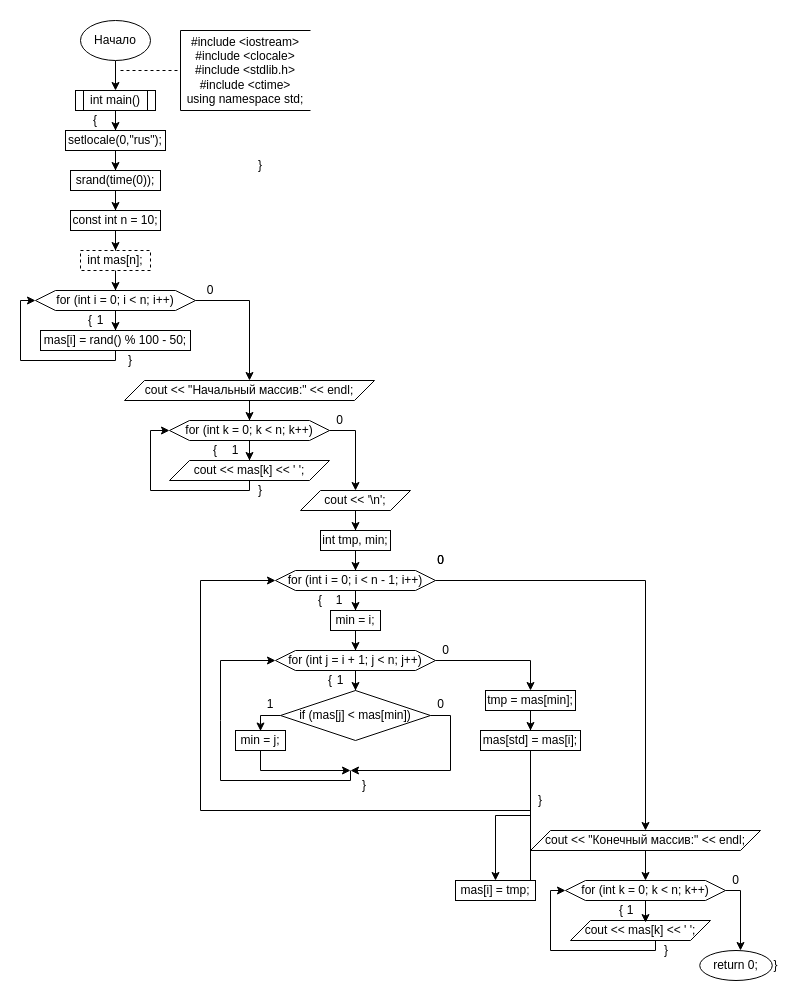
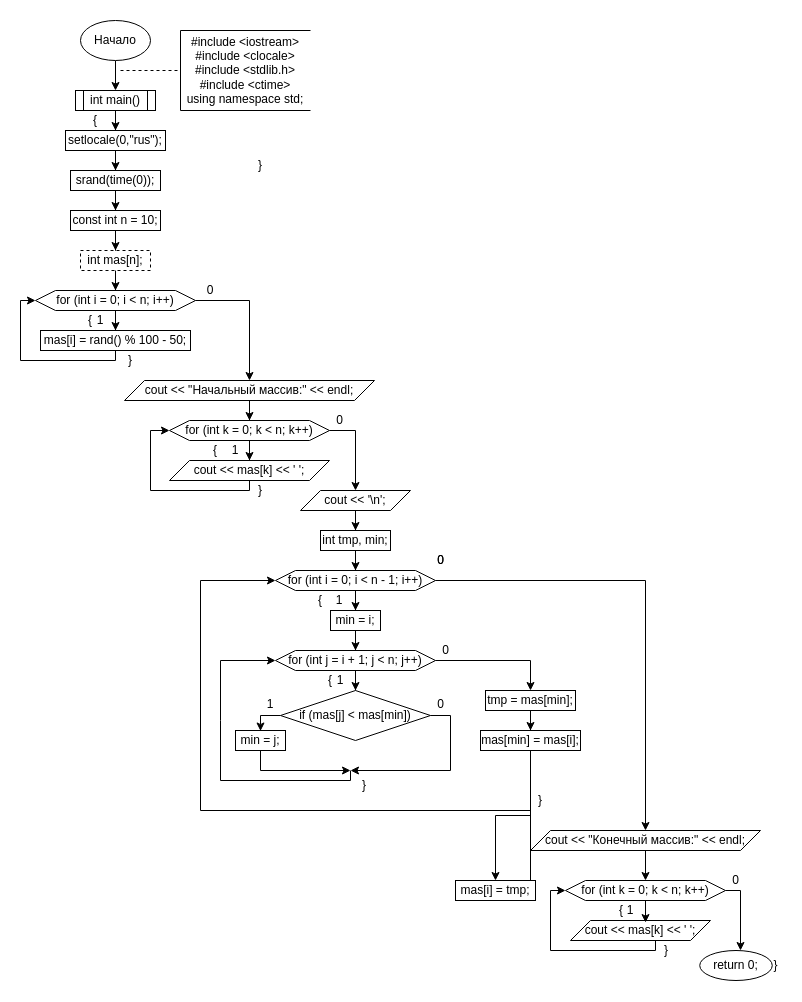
  <mxCell id="0" />
  <mxCell id="1" parent="0" />
  <mxCell id="2" style="edgeStyle=orthogonalEdgeStyle;rounded=0;orthogonalLoop=1;jettySize=auto;html=1;entryX=0.5;entryY=0;entryDx=0;entryDy=0;" parent="1" source="3" target="6" edge="1"><mxGeometry relative="1" as="geometry" /></mxCell>
  <mxCell id="3" value="Начало" style="ellipse;whiteSpace=wrap;html=1;" parent="1" vertex="1"><mxGeometry x="80" y="20" width="70" height="40" as="geometry" /></mxCell>
  <mxCell id="4" value="&lt;div&gt;#include &amp;lt;iostream&amp;gt;&lt;/div&gt;&lt;div&gt;#include &amp;lt;clocale&amp;gt;&lt;/div&gt;&lt;div&gt;#include &amp;lt;stdlib.h&amp;gt;&lt;/div&gt;&lt;div&gt;#include &amp;lt;ctime&amp;gt;&lt;/div&gt;&lt;div&gt;using namespace std;&lt;/div&gt;" style="text;html=1;align=center;verticalAlign=middle;whiteSpace=wrap;rounded=0;" parent="1" vertex="1"><mxGeometry x="180" y="30" width="130" height="80" as="geometry" /></mxCell>
  <mxCell id="5" style="edgeStyle=orthogonalEdgeStyle;rounded=0;orthogonalLoop=1;jettySize=auto;html=1;" parent="1" source="6" target="18" edge="1"><mxGeometry relative="1" as="geometry" /></mxCell>
  <mxCell id="6" value="int main()" style="shape=process;whiteSpace=wrap;html=1;backgroundOutline=1;" parent="1" vertex="1"><mxGeometry x="75" y="90" width="80" height="20" as="geometry" /></mxCell>
  <mxCell id="7" value="" style="endArrow=none;dashed=1;html=1;rounded=0;entryX=0;entryY=0.5;entryDx=0;entryDy=0;" parent="1" target="4" edge="1"><mxGeometry width="50" height="50" relative="1" as="geometry"><mxPoint x="120" y="70" as="sourcePoint" /><mxPoint x="250" y="150" as="targetPoint" /></mxGeometry></mxCell>
  <mxCell id="8" value="" style="endArrow=none;html=1;rounded=0;entryX=0;entryY=0;entryDx=0;entryDy=0;exitX=0;exitY=1;exitDx=0;exitDy=0;" parent="1" source="4" target="4" edge="1"><mxGeometry width="50" height="50" relative="1" as="geometry"><mxPoint x="220" y="200" as="sourcePoint" /><mxPoint x="270" y="150" as="targetPoint" /></mxGeometry></mxCell>
  <mxCell id="9" value="" style="endArrow=none;html=1;rounded=0;exitX=0;exitY=0;exitDx=0;exitDy=0;entryX=1;entryY=0;entryDx=0;entryDy=0;" parent="1" source="4" target="4" edge="1"><mxGeometry width="50" height="50" relative="1" as="geometry"><mxPoint x="210" y="210" as="sourcePoint" /><mxPoint x="260" y="160" as="targetPoint" /></mxGeometry></mxCell>
  <mxCell id="10" value="" style="endArrow=none;html=1;rounded=0;exitX=0;exitY=1;exitDx=0;exitDy=0;entryX=1;entryY=1;entryDx=0;entryDy=0;" parent="1" source="4" target="4" edge="1"><mxGeometry width="50" height="50" relative="1" as="geometry"><mxPoint x="180" y="190" as="sourcePoint" /><mxPoint x="230" y="140" as="targetPoint" /></mxGeometry></mxCell>
  <mxCell id="11" style="edgeStyle=orthogonalEdgeStyle;rounded=0;orthogonalLoop=1;jettySize=auto;html=1;entryX=0.5;entryY=0;entryDx=0;entryDy=0;" parent="1" source="12" target="23" edge="1"><mxGeometry relative="1" as="geometry" /></mxCell>
  <mxCell id="12" value="int mas[n];" style="rounded=0;whiteSpace=wrap;html=1;dashed=1;" parent="1" vertex="1"><mxGeometry x="80" y="250" width="70" height="20" as="geometry" /></mxCell>
  <mxCell id="13" style="edgeStyle=orthogonalEdgeStyle;rounded=0;orthogonalLoop=1;jettySize=auto;html=1;entryX=0.5;entryY=0;entryDx=0;entryDy=0;" parent="1" source="14" target="12" edge="1"><mxGeometry relative="1" as="geometry" /></mxCell>
  <mxCell id="14" value="const int n = 10;" style="rounded=0;whiteSpace=wrap;html=1;" parent="1" vertex="1"><mxGeometry x="70" y="210" width="90" height="20" as="geometry" /></mxCell>
  <mxCell id="15" style="edgeStyle=orthogonalEdgeStyle;rounded=0;orthogonalLoop=1;jettySize=auto;html=1;" parent="1" source="16" target="14" edge="1"><mxGeometry relative="1" as="geometry" /></mxCell>
  <mxCell id="16" value="srand(time(0));" style="rounded=0;whiteSpace=wrap;html=1;" parent="1" vertex="1"><mxGeometry x="70" y="170" width="90" height="20" as="geometry" /></mxCell>
  <mxCell id="17" style="edgeStyle=orthogonalEdgeStyle;rounded=0;orthogonalLoop=1;jettySize=auto;html=1;" parent="1" source="18" target="16" edge="1"><mxGeometry relative="1" as="geometry" /></mxCell>
  <mxCell id="18" value="setlocale(0,&quot;rus&quot;);" style="rounded=0;whiteSpace=wrap;html=1;" parent="1" vertex="1"><mxGeometry x="65" y="130" width="100" height="20" as="geometry" /></mxCell>
  <mxCell id="19" value="{" style="text;html=1;align=center;verticalAlign=middle;whiteSpace=wrap;rounded=0;" parent="1" vertex="1"><mxGeometry x="80" y="110" width="30" height="20" as="geometry" /></mxCell>
  <mxCell id="20" value="}" style="text;html=1;align=center;verticalAlign=middle;whiteSpace=wrap;rounded=0;" parent="1" vertex="1"><mxGeometry x="250" y="150" width="20" height="30" as="geometry" /></mxCell>
  <mxCell id="21" style="edgeStyle=orthogonalEdgeStyle;rounded=0;orthogonalLoop=1;jettySize=auto;html=1;entryX=0.5;entryY=0;entryDx=0;entryDy=0;" parent="1" source="23" target="25" edge="1"><mxGeometry relative="1" as="geometry" /></mxCell>
  <mxCell id="22" style="edgeStyle=orthogonalEdgeStyle;rounded=0;orthogonalLoop=1;jettySize=auto;html=1;entryX=0.5;entryY=0;entryDx=0;entryDy=0;" parent="1" source="23" target="29" edge="1"><mxGeometry relative="1" as="geometry"><Array as="points"><mxPoint x="249" y="300" /></Array></mxGeometry></mxCell>
  <mxCell id="23" value="for (int i = 0; i &amp;lt; n; i++)" style="shape=hexagon;perimeter=hexagonPerimeter2;whiteSpace=wrap;html=1;fixedSize=1;" parent="1" vertex="1"><mxGeometry x="35" y="290" width="160" height="20" as="geometry" /></mxCell>
  <mxCell id="24" style="edgeStyle=orthogonalEdgeStyle;rounded=0;orthogonalLoop=1;jettySize=auto;html=1;entryX=0;entryY=0.5;entryDx=0;entryDy=0;" parent="1" source="25" target="23" edge="1"><mxGeometry relative="1" as="geometry"><mxPoint x="20" y="300" as="targetPoint" /><Array as="points"><mxPoint x="115" y="360" /><mxPoint x="20" y="360" /><mxPoint x="20" y="300" /></Array></mxGeometry></mxCell>
  <mxCell id="25" value="mas[i] = rand() % 100 - 50;" style="rounded=0;whiteSpace=wrap;html=1;" parent="1" vertex="1"><mxGeometry x="40" y="330" width="150" height="20" as="geometry" /></mxCell>
  <mxCell id="26" value="1" style="text;html=1;align=center;verticalAlign=middle;whiteSpace=wrap;rounded=0;" parent="1" vertex="1"><mxGeometry x="90" y="310" width="20" height="20" as="geometry" /></mxCell>
  <mxCell id="27" value="{" style="text;html=1;align=center;verticalAlign=middle;whiteSpace=wrap;rounded=0;" parent="1" vertex="1"><mxGeometry x="80" y="310" width="20" height="20" as="geometry" /></mxCell>
  <mxCell id="28" style="edgeStyle=orthogonalEdgeStyle;rounded=0;orthogonalLoop=1;jettySize=auto;html=1;entryX=0.5;entryY=0;entryDx=0;entryDy=0;" parent="1" source="29" target="34" edge="1"><mxGeometry relative="1" as="geometry" /></mxCell>
  <mxCell id="29" value="cout &amp;lt;&amp;lt; &quot;Начальный массив:&quot; &amp;lt;&amp;lt; endl;" style="shape=parallelogram;perimeter=parallelogramPerimeter;whiteSpace=wrap;html=1;fixedSize=1;" parent="1" vertex="1"><mxGeometry x="124" y="380" width="250" height="20" as="geometry" /></mxCell>
  <mxCell id="30" value="}" style="text;html=1;align=center;verticalAlign=middle;whiteSpace=wrap;rounded=0;" parent="1" vertex="1"><mxGeometry x="120" y="350" width="20" height="20" as="geometry" /></mxCell>
  <mxCell id="31" value="0" style="text;html=1;align=center;verticalAlign=middle;whiteSpace=wrap;rounded=0;" parent="1" vertex="1"><mxGeometry x="195" y="280" width="30" height="20" as="geometry" /></mxCell>
  <mxCell id="32" style="edgeStyle=orthogonalEdgeStyle;rounded=0;orthogonalLoop=1;jettySize=auto;html=1;" parent="1" source="34" target="36" edge="1"><mxGeometry relative="1" as="geometry" /></mxCell>
  <mxCell id="33" style="edgeStyle=orthogonalEdgeStyle;rounded=0;orthogonalLoop=1;jettySize=auto;html=1;entryX=0.5;entryY=0;entryDx=0;entryDy=0;" parent="1" source="34" target="38" edge="1"><mxGeometry relative="1" as="geometry"><Array as="points"><mxPoint x="355" y="430" /></Array></mxGeometry></mxCell>
  <mxCell id="34" value="for (int k = 0; k &amp;lt; n; k++)" style="shape=hexagon;perimeter=hexagonPerimeter2;whiteSpace=wrap;html=1;fixedSize=1;" parent="1" vertex="1"><mxGeometry x="169" y="420" width="160" height="20" as="geometry" /></mxCell>
  <mxCell id="35" style="edgeStyle=orthogonalEdgeStyle;rounded=0;orthogonalLoop=1;jettySize=auto;html=1;entryX=0;entryY=0.5;entryDx=0;entryDy=0;" parent="1" source="36" target="34" edge="1"><mxGeometry relative="1" as="geometry"><mxPoint x="140" y="430" as="targetPoint" /><Array as="points"><mxPoint x="249" y="490" /><mxPoint x="150" y="490" /><mxPoint x="150" y="430" /></Array></mxGeometry></mxCell>
  <mxCell id="36" value="cout &amp;lt;&amp;lt; mas[k] &amp;lt;&amp;lt; ' ';" style="shape=parallelogram;perimeter=parallelogramPerimeter;whiteSpace=wrap;html=1;fixedSize=1;" parent="1" vertex="1"><mxGeometry x="169" y="460" width="160" height="20" as="geometry" /></mxCell>
  <mxCell id="37" style="edgeStyle=orthogonalEdgeStyle;rounded=0;orthogonalLoop=1;jettySize=auto;html=1;" parent="1" source="38" target="44" edge="1"><mxGeometry relative="1" as="geometry" /></mxCell>
  <mxCell id="38" value="cout &amp;lt;&amp;lt; '\n';" style="shape=parallelogram;perimeter=parallelogramPerimeter;whiteSpace=wrap;html=1;fixedSize=1;" parent="1" vertex="1"><mxGeometry x="300" y="490" width="110" height="20" as="geometry" /></mxCell>
  <mxCell id="39" value="{" style="text;html=1;align=center;verticalAlign=middle;whiteSpace=wrap;rounded=0;" parent="1" vertex="1"><mxGeometry x="205" y="440" width="20" height="20" as="geometry" /></mxCell>
  <mxCell id="40" value="1" style="text;html=1;align=center;verticalAlign=middle;whiteSpace=wrap;rounded=0;" parent="1" vertex="1"><mxGeometry x="225" y="440" width="20" height="20" as="geometry" /></mxCell>
  <mxCell id="41" value="0" style="text;html=1;align=center;verticalAlign=middle;whiteSpace=wrap;rounded=0;" parent="1" vertex="1"><mxGeometry x="329" y="410" width="21" height="20" as="geometry" /></mxCell>
  <mxCell id="42" value="}" style="text;html=1;align=center;verticalAlign=middle;whiteSpace=wrap;rounded=0;" parent="1" vertex="1"><mxGeometry x="250" y="480" width="20" height="20" as="geometry" /></mxCell>
  <mxCell id="43" style="edgeStyle=orthogonalEdgeStyle;rounded=0;orthogonalLoop=1;jettySize=auto;html=1;entryX=0.5;entryY=0;entryDx=0;entryDy=0;" parent="1" source="44" target="62" edge="1"><mxGeometry relative="1" as="geometry" /></mxCell>
  <mxCell id="44" value="int tmp, min;" style="rounded=0;whiteSpace=wrap;html=1;" parent="1" vertex="1"><mxGeometry x="320" y="530" width="70" height="20" as="geometry" /></mxCell>
  <mxCell id="45" style="edgeStyle=orthogonalEdgeStyle;rounded=0;orthogonalLoop=1;jettySize=auto;html=1;entryX=0.5;entryY=0;entryDx=0;entryDy=0;" parent="1" source="46" target="48" edge="1"><mxGeometry relative="1" as="geometry" /></mxCell>
  <mxCell id="46" value="cout &amp;lt;&amp;lt; &quot;Конечный массив:&quot; &amp;lt;&amp;lt; endl;" style="shape=parallelogram;perimeter=parallelogramPerimeter;whiteSpace=wrap;html=1;fixedSize=1;" parent="1" vertex="1"><mxGeometry x="530" y="830" width="230" height="20" as="geometry" /></mxCell>
  <mxCell id="47" style="edgeStyle=orthogonalEdgeStyle;rounded=0;orthogonalLoop=1;jettySize=auto;html=1;" parent="1" source="48" edge="1"><mxGeometry relative="1" as="geometry"><mxPoint x="740" y="950" as="targetPoint" /><Array as="points"><mxPoint x="740" y="890" /></Array></mxGeometry></mxCell>
  <mxCell id="48" value="for (int k = 0; k &amp;lt; n; k++)" style="shape=hexagon;perimeter=hexagonPerimeter2;whiteSpace=wrap;html=1;fixedSize=1;" parent="1" vertex="1"><mxGeometry x="565" y="880" width="160" height="20" as="geometry" /></mxCell>
  <mxCell id="49" style="edgeStyle=orthogonalEdgeStyle;rounded=0;orthogonalLoop=1;jettySize=auto;html=1;entryX=0;entryY=0.5;entryDx=0;entryDy=0;" parent="1" source="50" target="48" edge="1"><mxGeometry relative="1" as="geometry"><mxPoint x="546" y="890" as="targetPoint" /><Array as="points"><mxPoint x="655" y="950" /><mxPoint x="550" y="950" /><mxPoint x="550" y="890" /></Array></mxGeometry></mxCell>
  <mxCell id="50" value="cout &amp;lt;&amp;lt; mas[k] &amp;lt;&amp;lt; ' ';" style="shape=parallelogram;perimeter=parallelogramPerimeter;whiteSpace=wrap;html=1;fixedSize=1;" parent="1" vertex="1"><mxGeometry x="570" y="920" width="140" height="20" as="geometry" /></mxCell>
  <mxCell id="51" value="{" style="text;html=1;align=center;verticalAlign=middle;whiteSpace=wrap;rounded=0;" parent="1" vertex="1"><mxGeometry x="611" y="900" width="20" height="20" as="geometry" /></mxCell>
  <mxCell id="52" value="1" style="text;html=1;align=center;verticalAlign=middle;whiteSpace=wrap;rounded=0;" parent="1" vertex="1"><mxGeometry x="620" y="900" width="20" height="20" as="geometry" /></mxCell>
  <mxCell id="53" value="0" style="text;html=1;align=center;verticalAlign=middle;whiteSpace=wrap;rounded=0;" parent="1" vertex="1"><mxGeometry x="725" y="870" width="21" height="20" as="geometry" /></mxCell>
  <mxCell id="54" value="}" style="text;html=1;align=center;verticalAlign=middle;whiteSpace=wrap;rounded=0;" parent="1" vertex="1"><mxGeometry x="656" y="940" width="20" height="20" as="geometry" /></mxCell>
  <mxCell id="55" value="return 0;" style="ellipse;whiteSpace=wrap;html=1;" parent="1" vertex="1"><mxGeometry x="699.24" y="950" width="72.52" height="30" as="geometry" /></mxCell>
  <mxCell id="56" value="}" style="text;html=1;align=center;verticalAlign=middle;whiteSpace=wrap;rounded=0;" parent="1" vertex="1"><mxGeometry x="771.76" y="955" width="7.48" height="20" as="geometry" /></mxCell>
  <mxCell id="57" value="0" style="text;html=1;align=center;verticalAlign=middle;whiteSpace=wrap;rounded=0;" parent="1" vertex="1"><mxGeometry x="430" y="550" width="21" height="20" as="geometry" /></mxCell>
  <mxCell id="58" value="0" style="text;html=1;align=center;verticalAlign=middle;whiteSpace=wrap;rounded=0;" parent="1" vertex="1"><mxGeometry x="430" y="550" width="21" height="20" as="geometry" /></mxCell>
  <mxCell id="59" style="edgeStyle=orthogonalEdgeStyle;rounded=0;orthogonalLoop=1;jettySize=auto;html=1;entryX=0.536;entryY=0.103;entryDx=0;entryDy=0;entryPerimeter=0;" parent="1" source="48" target="50" edge="1"><mxGeometry relative="1" as="geometry" /></mxCell>
  <mxCell id="60" style="edgeStyle=orthogonalEdgeStyle;rounded=0;orthogonalLoop=1;jettySize=auto;html=1;entryX=0.5;entryY=0;entryDx=0;entryDy=0;" parent="1" source="62" target="64" edge="1"><mxGeometry relative="1" as="geometry" /></mxCell>
  <mxCell id="61" style="edgeStyle=orthogonalEdgeStyle;rounded=0;orthogonalLoop=1;jettySize=auto;html=1;entryX=0.5;entryY=0;entryDx=0;entryDy=0;" edge="1" parent="1" source="62" target="46"><mxGeometry relative="1" as="geometry" /></mxCell>
  <mxCell id="62" value="for (int i = 0; i &amp;lt; n - 1; i++)" style="shape=hexagon;perimeter=hexagonPerimeter2;whiteSpace=wrap;html=1;fixedSize=1;" parent="1" vertex="1"><mxGeometry x="275" y="570" width="160" height="20" as="geometry" /></mxCell>
  <mxCell id="63" style="edgeStyle=orthogonalEdgeStyle;rounded=0;orthogonalLoop=1;jettySize=auto;html=1;entryX=0.5;entryY=0;entryDx=0;entryDy=0;" parent="1" source="64" target="67" edge="1"><mxGeometry relative="1" as="geometry" /></mxCell>
  <mxCell id="64" value="min = i;" style="rounded=0;whiteSpace=wrap;html=1;" parent="1" vertex="1"><mxGeometry x="330" y="610" width="50" height="20" as="geometry" /></mxCell>
  <mxCell id="65" style="edgeStyle=orthogonalEdgeStyle;rounded=0;orthogonalLoop=1;jettySize=auto;html=1;entryX=0.5;entryY=0;entryDx=0;entryDy=0;" parent="1" source="67" target="70" edge="1"><mxGeometry relative="1" as="geometry" /></mxCell>
  <mxCell id="66" style="edgeStyle=orthogonalEdgeStyle;rounded=0;orthogonalLoop=1;jettySize=auto;html=1;entryX=0.5;entryY=0;entryDx=0;entryDy=0;" edge="1" parent="1" source="67" target="87"><mxGeometry relative="1" as="geometry" /></mxCell>
  <mxCell id="67" value="for (int j = i + 1; j &amp;lt; n; j++)" style="shape=hexagon;perimeter=hexagonPerimeter2;whiteSpace=wrap;html=1;fixedSize=1;" parent="1" vertex="1"><mxGeometry x="275" y="650" width="160" height="20" as="geometry" /></mxCell>
  <mxCell id="68" style="edgeStyle=orthogonalEdgeStyle;rounded=0;orthogonalLoop=1;jettySize=auto;html=1;" parent="1" source="70" edge="1"><mxGeometry relative="1" as="geometry"><mxPoint x="260" y="730" as="targetPoint" /></mxGeometry></mxCell>
  <mxCell id="69" style="edgeStyle=orthogonalEdgeStyle;rounded=0;orthogonalLoop=1;jettySize=auto;html=1;" parent="1" source="70" edge="1"><mxGeometry relative="1" as="geometry"><mxPoint x="350" y="770" as="targetPoint" /><Array as="points"><mxPoint x="450" y="715" /><mxPoint x="450" y="770" /></Array></mxGeometry></mxCell>
  <mxCell id="70" value="if (mas[j] &amp;lt; mas[min])" style="rhombus;whiteSpace=wrap;html=1;" parent="1" vertex="1"><mxGeometry x="280" y="690" width="150" height="50" as="geometry" /></mxCell>
  <mxCell id="71" style="edgeStyle=orthogonalEdgeStyle;rounded=0;orthogonalLoop=1;jettySize=auto;html=1;" parent="1" source="72" edge="1"><mxGeometry relative="1" as="geometry"><mxPoint x="350" y="770" as="targetPoint" /><Array as="points"><mxPoint x="260" y="770" /></Array></mxGeometry></mxCell>
  <mxCell id="72" value="min = j;" style="rounded=0;whiteSpace=wrap;html=1;" parent="1" vertex="1"><mxGeometry x="235" y="730" width="50" height="20" as="geometry" /></mxCell>
  <mxCell id="73" value="1" style="text;html=1;align=center;verticalAlign=middle;whiteSpace=wrap;rounded=0;" parent="1" vertex="1"><mxGeometry x="329" y="590" width="20" height="20" as="geometry" /></mxCell>
  <mxCell id="74" value="{" style="text;html=1;align=center;verticalAlign=middle;whiteSpace=wrap;rounded=0;" parent="1" vertex="1"><mxGeometry x="310" y="590" width="20" height="20" as="geometry" /></mxCell>
  <mxCell id="75" value="1" style="text;html=1;align=center;verticalAlign=middle;whiteSpace=wrap;rounded=0;" parent="1" vertex="1"><mxGeometry x="330" y="670" width="20" height="20" as="geometry" /></mxCell>
  <mxCell id="76" value="1" style="text;html=1;align=center;verticalAlign=middle;whiteSpace=wrap;rounded=0;" parent="1" vertex="1"><mxGeometry x="260" y="694" width="20" height="20" as="geometry" /></mxCell>
  <mxCell id="77" value="{" style="text;html=1;align=center;verticalAlign=middle;whiteSpace=wrap;rounded=0;" parent="1" vertex="1"><mxGeometry x="320" y="670" width="20" height="20" as="geometry" /></mxCell>
  <mxCell id="78" value="0" style="text;html=1;align=center;verticalAlign=middle;whiteSpace=wrap;rounded=0;" parent="1" vertex="1"><mxGeometry x="430" y="694" width="21" height="20" as="geometry" /></mxCell>
  <mxCell id="79" value="" style="endArrow=classic;html=1;rounded=0;entryX=0;entryY=0.5;entryDx=0;entryDy=0;" parent="1" target="67" edge="1"><mxGeometry width="50" height="50" relative="1" as="geometry"><mxPoint x="350" y="770" as="sourcePoint" /><mxPoint x="240" y="650" as="targetPoint" /><Array as="points"><mxPoint x="350" y="780" /><mxPoint x="220" y="780" /><mxPoint x="220" y="720" /><mxPoint x="220" y="660" /></Array></mxGeometry></mxCell>
  <mxCell id="80" value="}" style="text;html=1;align=center;verticalAlign=middle;whiteSpace=wrap;rounded=0;" parent="1" vertex="1"><mxGeometry x="354" y="775" width="20" height="20" as="geometry" /></mxCell>
  <mxCell id="81" value="0" style="text;html=1;align=center;verticalAlign=middle;whiteSpace=wrap;rounded=0;" parent="1" vertex="1"><mxGeometry x="435" y="640" width="21" height="20" as="geometry" /></mxCell>
  <mxCell id="82" style="edgeStyle=orthogonalEdgeStyle;rounded=0;orthogonalLoop=1;jettySize=auto;html=1;entryX=0;entryY=0.5;entryDx=0;entryDy=0;" edge="1" parent="1" source="83" target="62"><mxGeometry relative="1" as="geometry"><mxPoint x="200" y="570" as="targetPoint" /><Array as="points"><mxPoint x="530" y="810" /><mxPoint x="200" y="810" /><mxPoint x="200" y="580" /></Array></mxGeometry></mxCell>
  <mxCell id="83" value="mas[i] = tmp;" style="rounded=0;whiteSpace=wrap;html=1;" vertex="1" parent="1"><mxGeometry x="455" y="880" width="80" height="20" as="geometry" /></mxCell>
  <mxCell id="84" style="edgeStyle=orthogonalEdgeStyle;rounded=0;orthogonalLoop=1;jettySize=auto;html=1;entryX=0.5;entryY=0;entryDx=0;entryDy=0;" edge="1" parent="1" source="85" target="83"><mxGeometry relative="1" as="geometry" /></mxCell>
- <mxCell id="85" value="mas[std] = mas[i];" style="rounded=0;whiteSpace=wrap;html=1;" vertex="1" parent="1"><mxGeometry x="480" y="730" width="100" height="20" as="geometry" /></mxCell>
+ <mxCell id="85" value="mas[min] = mas[i];" style="rounded=0;whiteSpace=wrap;html=1;" vertex="1" parent="1"><mxGeometry x="480" y="730" width="100" height="20" as="geometry" /></mxCell>
  <mxCell id="86" style="edgeStyle=orthogonalEdgeStyle;rounded=0;orthogonalLoop=1;jettySize=auto;html=1;" edge="1" parent="1" source="87" target="85"><mxGeometry relative="1" as="geometry" /></mxCell>
  <mxCell id="87" value="tmp = mas[min];" style="rounded=0;whiteSpace=wrap;html=1;" vertex="1" parent="1"><mxGeometry x="485" y="690" width="90" height="20" as="geometry" /></mxCell>
  <mxCell id="88" value="}" style="text;html=1;align=center;verticalAlign=middle;whiteSpace=wrap;rounded=0;" vertex="1" parent="1"><mxGeometry x="530" y="790" width="20" height="20" as="geometry" /></mxCell>
